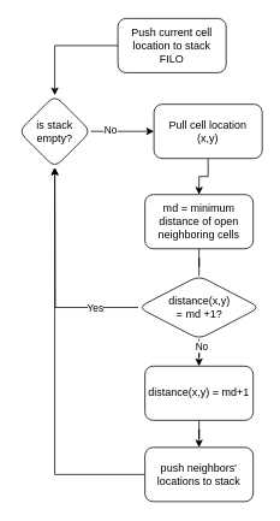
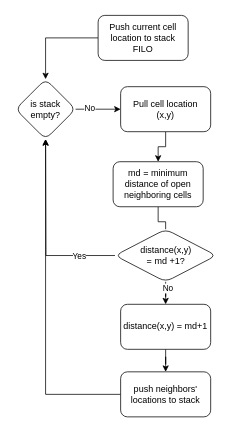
  <mxCell id="0" />
  <mxCell id="1" parent="0" />
  <mxCell id="2" value="" style="edgeStyle=orthogonalEdgeStyle;rounded=0;orthogonalLoop=1;jettySize=auto;html=1;" edge="1" parent="1" source="3" target="6"><mxGeometry relative="1" as="geometry" /></mxCell>
  <mxCell id="3" value="Push current cell location to stack &lt;br&gt;FILO" style="rounded=1;whiteSpace=wrap;html=1;" vertex="1" parent="1"><mxGeometry x="130" y="20" width="120" height="60" as="geometry" /></mxCell>
  <mxCell id="4" value="" style="edgeStyle=orthogonalEdgeStyle;rounded=0;orthogonalLoop=1;jettySize=auto;html=1;" edge="1" parent="1" source="6" target="8"><mxGeometry relative="1" as="geometry" /></mxCell>
  <mxCell id="5" value="No" style="edgeLabel;html=1;align=center;verticalAlign=middle;resizable=0;points=[];" vertex="1" connectable="0" parent="4"><mxGeometry x="-0.389" y="2" relative="1" as="geometry"><mxPoint as="offset" /></mxGeometry></mxCell>
  <mxCell id="6" value="is stack empty?" style="rhombus;whiteSpace=wrap;html=1;rounded=1;" vertex="1" parent="1"><mxGeometry x="20" y="105" width="80" height="80" as="geometry" /></mxCell>
  <mxCell id="7" value="" style="edgeStyle=orthogonalEdgeStyle;rounded=0;orthogonalLoop=1;jettySize=auto;html=1;" edge="1" parent="1" source="8" target="10"><mxGeometry relative="1" as="geometry" /></mxCell>
- <mxCell id="8" value="Pull cell location&lt;br&gt;(x,y)" style="whiteSpace=wrap;html=1;rounded=1;" vertex="1" parent="1"><mxGeometry x="170" y="115" width="120" height="60" as="geometry" /></mxCell>
+ <mxCell id="8" value="Pull cell location&lt;br&gt;(x,y)" style="whiteSpace=wrap;html=1;rounded=1;" vertex="1" parent="1"><mxGeometry x="160" y="115" width="120" height="60" as="geometry" /></mxCell>
  <mxCell id="9" value="" style="edgeStyle=orthogonalEdgeStyle;rounded=0;orthogonalLoop=1;jettySize=auto;html=1;endArrow=none;" edge="1" parent="1" source="10" target="15"><mxGeometry relative="1" as="geometry" /></mxCell>
- <mxCell id="10" value="md = minimum distance of open neighboring cells" style="whiteSpace=wrap;html=1;rounded=1;" vertex="1" parent="1"><mxGeometry x="160" y="215" width="120" height="60" as="geometry" /></mxCell>
+ <mxCell id="10" value="md = minimum distance of open neighboring cells" style="whiteSpace=wrap;html=1;rounded=1;" vertex="1" parent="1"><mxGeometry x="150" y="215" width="120" height="60" as="geometry" /></mxCell>
  <mxCell id="11" value="" style="edgeStyle=orthogonalEdgeStyle;rounded=0;orthogonalLoop=1;jettySize=auto;html=1;" edge="1" parent="1" source="15" target="17"><mxGeometry relative="1" as="geometry" /></mxCell>
  <mxCell id="12" value="No" style="edgeLabel;html=1;align=center;verticalAlign=middle;resizable=0;points=[];" vertex="1" connectable="0" parent="11"><mxGeometry x="-0.687" y="2" relative="1" as="geometry"><mxPoint as="offset" /></mxGeometry></mxCell>
  <mxCell id="13" style="edgeStyle=orthogonalEdgeStyle;rounded=0;orthogonalLoop=1;jettySize=auto;html=1;exitX=0;exitY=0.5;exitDx=0;exitDy=0;" edge="1" parent="1" source="15"><mxGeometry relative="1" as="geometry"><mxPoint x="60" y="185" as="targetPoint" /></mxGeometry></mxCell>
  <mxCell id="14" value="Yes" style="edgeLabel;html=1;align=center;verticalAlign=middle;resizable=0;points=[];" vertex="1" connectable="0" parent="13"><mxGeometry x="-0.615" relative="1" as="geometry"><mxPoint as="offset" /></mxGeometry></mxCell>
  <mxCell id="15" value="distance(x,y) &lt;br&gt;= md +1?" style="rhombus;whiteSpace=wrap;html=1;rounded=1;" vertex="1" parent="1"><mxGeometry x="152.5" y="305" width="135" height="70" as="geometry" /></mxCell>
  <mxCell id="16" value="" style="edgeStyle=orthogonalEdgeStyle;rounded=0;orthogonalLoop=1;jettySize=auto;html=1;" edge="1" parent="1" source="17" target="19"><mxGeometry relative="1" as="geometry" /></mxCell>
  <mxCell id="17" value="distance(x,y) = md+1" style="whiteSpace=wrap;html=1;rounded=1;" vertex="1" parent="1"><mxGeometry x="160" y="405" width="120" height="60" as="geometry" /></mxCell>
  <mxCell id="18" style="edgeStyle=orthogonalEdgeStyle;rounded=0;orthogonalLoop=1;jettySize=auto;html=1;" edge="1" parent="1" source="19" target="6"><mxGeometry relative="1" as="geometry" /></mxCell>
  <mxCell id="19" value="push neighbors' locations to stack" style="whiteSpace=wrap;html=1;rounded=1;" vertex="1" parent="1"><mxGeometry x="160" y="495" width="120" height="60" as="geometry" /></mxCell>
